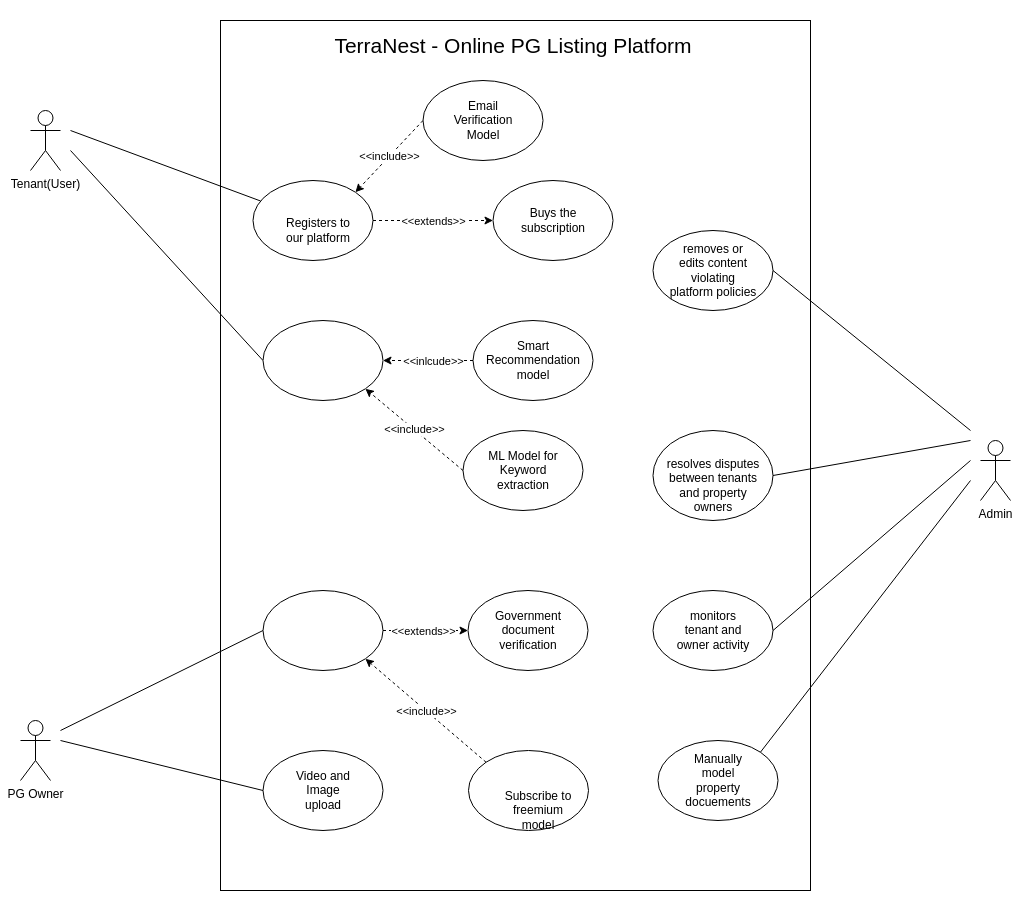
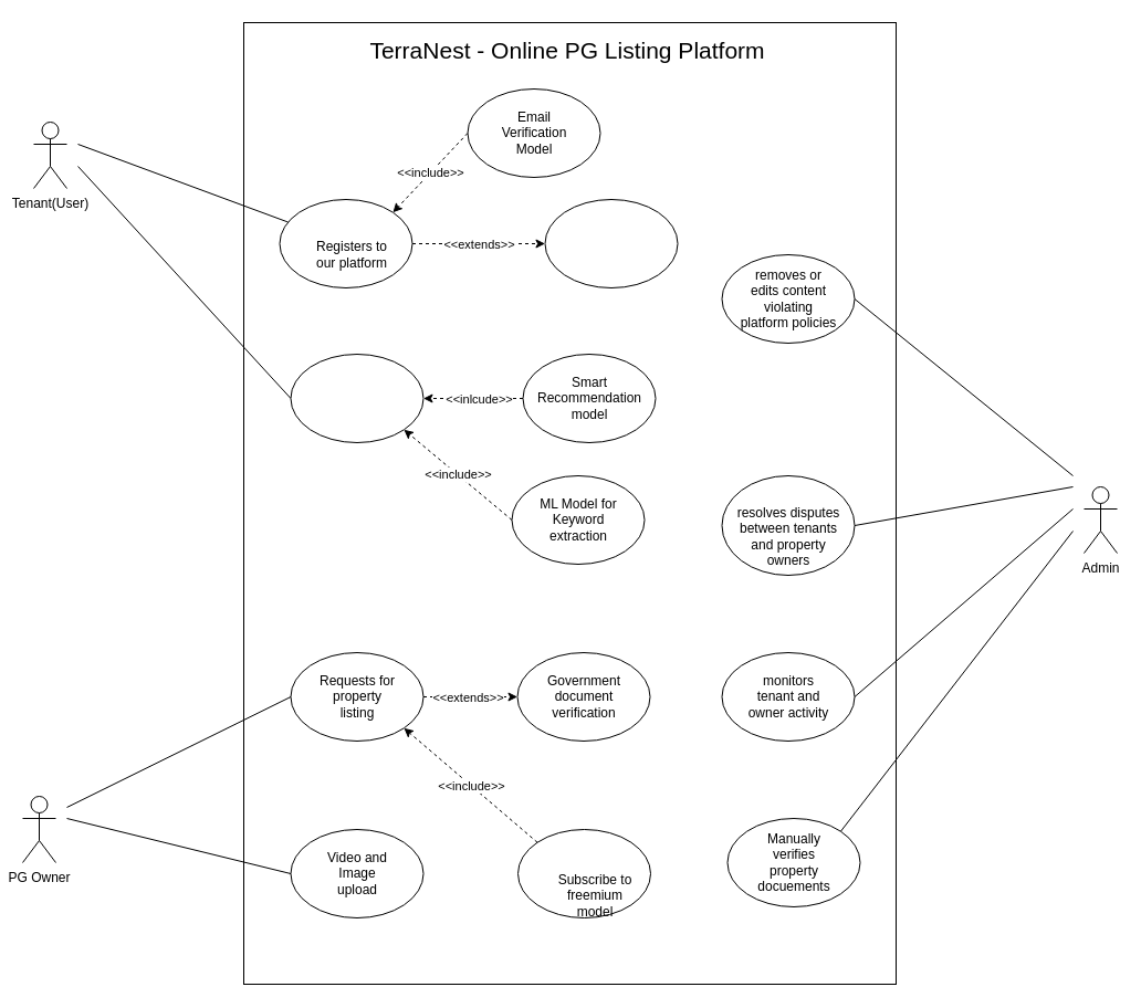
  <mxCell id="0" />
  <mxCell id="1" parent="0" />
  <mxCell id="2" value="" style="rounded=0;whiteSpace=wrap;html=1;" vertex="1" parent="1"><mxGeometry x="220" y="20" width="590" height="870" as="geometry" /></mxCell>
  <mxCell id="3" value="Tenant(User)" style="shape=umlActor;verticalLabelPosition=bottom;verticalAlign=top;html=1;outlineConnect=0;" vertex="1" parent="1"><mxGeometry x="30" y="110" width="30" height="60" as="geometry" /></mxCell>
  <mxCell id="4" value="" style="endArrow=none;html=1;rounded=0;" edge="1" parent="1" target="21"><mxGeometry width="50" height="50" relative="1" as="geometry"><mxPoint x="70" y="130" as="sourcePoint" /><mxPoint x="200" y="60" as="targetPoint" /></mxGeometry></mxCell>
  <mxCell id="5" value="" style="endArrow=none;html=1;rounded=0;entryX=0;entryY=0.5;entryDx=0;entryDy=0;" edge="1" parent="1" target="8"><mxGeometry width="50" height="50" relative="1" as="geometry"><mxPoint x="70" y="150" as="sourcePoint" /><mxPoint x="263" y="102" as="targetPoint" /></mxGeometry></mxCell>
  <mxCell id="6" value="" style="group" vertex="1" connectable="0" parent="1"><mxGeometry x="262.5" y="320" width="330" height="190" as="geometry" /></mxCell>
  <mxCell id="7" value="" style="group" vertex="1" connectable="0" parent="6"><mxGeometry width="120" height="80" as="geometry" /></mxCell>
  <mxCell id="8" value="" style="ellipse;whiteSpace=wrap;html=1;" vertex="1" parent="7"><mxGeometry width="120" height="80" as="geometry" /></mxCell>
  <mxCell id="9" value="" style="group" vertex="1" connectable="0" parent="6"><mxGeometry x="210" width="120" height="80" as="geometry" /></mxCell>
  <mxCell id="10" value="" style="ellipse;whiteSpace=wrap;html=1;" vertex="1" parent="9"><mxGeometry width="120" height="80" as="geometry" /></mxCell>
  <mxCell id="11" value="Smart Recommendation model" style="text;html=1;align=center;verticalAlign=middle;whiteSpace=wrap;rounded=0;" vertex="1" parent="9"><mxGeometry x="10" y="20" width="100" height="40" as="geometry" /></mxCell>
  <mxCell id="12" value="" style="group" vertex="1" connectable="0" parent="6"><mxGeometry x="200" y="110" width="120" height="80" as="geometry" /></mxCell>
  <mxCell id="13" value="" style="ellipse;whiteSpace=wrap;html=1;" vertex="1" parent="12"><mxGeometry width="120" height="80" as="geometry" /></mxCell>
  <mxCell id="14" value="ML Model for Keyword extraction" style="text;html=1;align=center;verticalAlign=middle;whiteSpace=wrap;rounded=0;" vertex="1" parent="12"><mxGeometry x="10" y="20" width="100" height="40" as="geometry" /></mxCell>
  <mxCell id="15" value="" style="endArrow=classic;html=1;rounded=0;exitX=0;exitY=0.5;exitDx=0;exitDy=0;dashed=1;" edge="1" parent="6" source="10"><mxGeometry relative="1" as="geometry"><mxPoint x="30" y="150" as="sourcePoint" /><mxPoint x="120" y="40" as="targetPoint" /></mxGeometry></mxCell>
  <mxCell id="16" value="Label" style="edgeLabel;resizable=0;html=1;;align=center;verticalAlign=middle;" connectable="0" vertex="1" parent="15"><mxGeometry relative="1" as="geometry" /></mxCell>
  <mxCell id="17" value="&amp;lt;&amp;lt;inlcude&amp;gt;&amp;gt;" style="edgeLabel;html=1;align=center;verticalAlign=middle;resizable=0;points=[];" vertex="1" connectable="0" parent="15"><mxGeometry x="0.014" y="1" relative="1" as="geometry"><mxPoint x="6" y="-1" as="offset" /></mxGeometry></mxCell>
  <mxCell id="18" value="" style="endArrow=classic;html=1;rounded=0;exitX=0;exitY=0.5;exitDx=0;exitDy=0;entryX=1;entryY=1;entryDx=0;entryDy=0;dashed=1;" edge="1" parent="6" source="13" target="8"><mxGeometry relative="1" as="geometry"><mxPoint x="220" y="50" as="sourcePoint" /><mxPoint x="120" y="50" as="targetPoint" /></mxGeometry></mxCell>
  <mxCell id="19" value="&amp;lt;&amp;lt;include&amp;gt;&amp;gt;" style="edgeLabel;resizable=0;html=1;;align=center;verticalAlign=middle;" connectable="0" vertex="1" parent="18"><mxGeometry relative="1" as="geometry" /></mxCell>
  <mxCell id="20" value="" style="group" vertex="1" connectable="0" parent="1"><mxGeometry x="252.5" y="180" width="360" height="80" as="geometry" /></mxCell>
  <mxCell id="21" value="" style="ellipse;whiteSpace=wrap;html=1;" vertex="1" parent="20"><mxGeometry width="120" height="80" as="geometry" /></mxCell>
  <mxCell id="22" value="Registers to our platform" style="text;html=1;align=center;verticalAlign=middle;whiteSpace=wrap;rounded=0;" vertex="1" parent="20"><mxGeometry x="25" y="30" width="80" height="40" as="geometry" /></mxCell>
  <mxCell id="23" value="" style="group" vertex="1" connectable="0" parent="20"><mxGeometry x="240" width="120" height="80" as="geometry" /></mxCell>
  <mxCell id="24" value="" style="ellipse;whiteSpace=wrap;html=1;" vertex="1" parent="23"><mxGeometry width="120" height="80" as="geometry" /></mxCell>
- <mxCell id="25" value="Buys the subscription" style="text;html=1;align=center;verticalAlign=middle;whiteSpace=wrap;rounded=0;" vertex="1" parent="23"><mxGeometry x="20" y="20" width="80" height="40" as="geometry" /></mxCell>
  <mxCell id="26" value="" style="endArrow=classic;html=1;rounded=0;exitX=1;exitY=0.5;exitDx=0;exitDy=0;entryX=0;entryY=0.5;entryDx=0;entryDy=0;dashed=1;" edge="1" parent="20" source="21" target="24"><mxGeometry relative="1" as="geometry"><mxPoint x="160" y="90" as="sourcePoint" /><mxPoint x="260" y="90" as="targetPoint" /></mxGeometry></mxCell>
  <mxCell id="27" value="Label" style="edgeLabel;resizable=0;html=1;;align=center;verticalAlign=middle;" connectable="0" vertex="1" parent="26"><mxGeometry relative="1" as="geometry" /></mxCell>
  <mxCell id="28" value="&amp;lt;&amp;lt;extends&amp;gt;&amp;gt;" style="edgeLabel;html=1;align=center;verticalAlign=middle;resizable=0;points=[];" vertex="1" connectable="0" parent="26"><mxGeometry x="-0.013" y="6" relative="1" as="geometry"><mxPoint x="1" y="6" as="offset" /></mxGeometry></mxCell>
  <mxCell id="29" value="" style="ellipse;whiteSpace=wrap;html=1;" vertex="1" parent="1"><mxGeometry x="422.5" y="80" width="120" height="80" as="geometry" /></mxCell>
  <mxCell id="30" value="Email Verification Model" style="text;html=1;align=center;verticalAlign=middle;whiteSpace=wrap;rounded=0;" vertex="1" parent="1"><mxGeometry x="442.5" y="100" width="80" height="40" as="geometry" /></mxCell>
  <mxCell id="31" value="" style="endArrow=classic;html=1;rounded=0;exitX=0;exitY=0.5;exitDx=0;exitDy=0;entryX=1;entryY=0;entryDx=0;entryDy=0;dashed=1;" edge="1" parent="1" source="29" target="21"><mxGeometry relative="1" as="geometry"><mxPoint x="472.5" y="480" as="sourcePoint" /><mxPoint x="375.5" y="398" as="targetPoint" /></mxGeometry></mxCell>
  <mxCell id="32" value="&amp;lt;&amp;lt;include&amp;gt;&amp;gt;" style="edgeLabel;resizable=0;html=1;;align=center;verticalAlign=middle;" connectable="0" vertex="1" parent="31"><mxGeometry relative="1" as="geometry" /></mxCell>
  <mxCell id="33" value="PG Owner" style="shape=umlActor;verticalLabelPosition=bottom;verticalAlign=top;html=1;outlineConnect=0;" vertex="1" parent="1"><mxGeometry x="20" y="720" width="30" height="60" as="geometry" /></mxCell>
  <mxCell id="34" value="" style="ellipse;whiteSpace=wrap;html=1;" vertex="1" parent="1"><mxGeometry x="262.5" y="590" width="120" height="80" as="geometry" /></mxCell>
+ <mxCell id="35" value="Requests for property listing" style="text;html=1;align=center;verticalAlign=middle;whiteSpace=wrap;rounded=0;" vertex="1" parent="1"><mxGeometry x="282.5" y="615" width="80" height="30" as="geometry" /></mxCell>
  <mxCell id="36" value="" style="ellipse;whiteSpace=wrap;html=1;" vertex="1" parent="1"><mxGeometry x="467.5" y="590" width="120" height="80" as="geometry" /></mxCell>
  <mxCell id="37" value="" style="endArrow=classic;html=1;rounded=0;exitX=1;exitY=0.5;exitDx=0;exitDy=0;dashed=1;entryX=0;entryY=0.5;entryDx=0;entryDy=0;" edge="1" parent="1" target="36"><mxGeometry relative="1" as="geometry"><mxPoint x="382.5" y="630" as="sourcePoint" /><mxPoint x="462.5" y="630" as="targetPoint" /></mxGeometry></mxCell>
  <mxCell id="38" value="Label" style="edgeLabel;resizable=0;html=1;;align=center;verticalAlign=middle;" connectable="0" vertex="1" parent="37"><mxGeometry relative="1" as="geometry" /></mxCell>
  <mxCell id="39" value="&amp;lt;&amp;lt;extends&amp;gt;&amp;gt;" style="edgeLabel;html=1;align=center;verticalAlign=middle;resizable=0;points=[];" vertex="1" connectable="0" parent="37"><mxGeometry x="-0.013" y="6" relative="1" as="geometry"><mxPoint x="-2" y="6" as="offset" /></mxGeometry></mxCell>
  <mxCell id="40" value="Government document verification" style="text;html=1;align=center;verticalAlign=middle;whiteSpace=wrap;rounded=0;" vertex="1" parent="1"><mxGeometry x="487.5" y="615" width="80" height="30" as="geometry" /></mxCell>
  <mxCell id="41" value="" style="endArrow=none;html=1;rounded=0;entryX=0;entryY=0.5;entryDx=0;entryDy=0;" edge="1" parent="1" target="34"><mxGeometry width="50" height="50" relative="1" as="geometry"><mxPoint x="60" y="730" as="sourcePoint" /><mxPoint x="110" y="690" as="targetPoint" /></mxGeometry></mxCell>
  <mxCell id="42" value="" style="ellipse;whiteSpace=wrap;html=1;" vertex="1" parent="1"><mxGeometry x="262.5" y="750" width="120" height="80" as="geometry" /></mxCell>
  <mxCell id="43" value="Video and Image upload" style="text;html=1;align=center;verticalAlign=middle;whiteSpace=wrap;rounded=0;" vertex="1" parent="1"><mxGeometry x="292.5" y="775" width="60" height="30" as="geometry" /></mxCell>
  <mxCell id="44" value="" style="endArrow=none;html=1;rounded=0;entryX=0;entryY=0.5;entryDx=0;entryDy=0;" edge="1" parent="1" target="42"><mxGeometry width="50" height="50" relative="1" as="geometry"><mxPoint x="60" y="740" as="sourcePoint" /><mxPoint x="260" y="590" as="targetPoint" /></mxGeometry></mxCell>
  <mxCell id="45" value="Admin" style="shape=umlActor;verticalLabelPosition=bottom;verticalAlign=top;html=1;outlineConnect=0;" vertex="1" parent="1"><mxGeometry x="980" y="440" width="30" height="60" as="geometry" /></mxCell>
  <mxCell id="46" value="" style="group" vertex="1" connectable="0" parent="1"><mxGeometry x="657.5" y="740" width="120" height="80" as="geometry" /></mxCell>
  <mxCell id="47" value="" style="ellipse;whiteSpace=wrap;html=1;" vertex="1" parent="46"><mxGeometry width="120" height="80" as="geometry" /></mxCell>
- <mxCell id="48" value="Manually model property docuements" style="text;html=1;align=center;verticalAlign=middle;whiteSpace=wrap;rounded=0;" vertex="1" parent="46"><mxGeometry x="20" y="25" width="80" height="30" as="geometry" /></mxCell>
+ <mxCell id="48" value="Manually verifies property docuements" style="text;html=1;align=center;verticalAlign=middle;whiteSpace=wrap;rounded=0;" vertex="1" parent="46"><mxGeometry x="20" y="25" width="80" height="30" as="geometry" /></mxCell>
  <mxCell id="49" value="" style="ellipse;whiteSpace=wrap;html=1;" vertex="1" parent="1"><mxGeometry x="652.5" y="590" width="120" height="80" as="geometry" /></mxCell>
  <mxCell id="50" value="monitors tenant and owner activity" style="text;html=1;align=center;verticalAlign=middle;whiteSpace=wrap;rounded=0;" vertex="1" parent="1"><mxGeometry x="672.5" y="615" width="80" height="30" as="geometry" /></mxCell>
  <mxCell id="51" value="" style="ellipse;whiteSpace=wrap;html=1;" vertex="1" parent="1"><mxGeometry x="652.5" y="430" width="120" height="90" as="geometry" /></mxCell>
  <mxCell id="52" value="resolves disputes between tenants and property owners" style="text;html=1;align=center;verticalAlign=middle;whiteSpace=wrap;rounded=0;" vertex="1" parent="1"><mxGeometry x="662.5" y="470" width="100" height="30" as="geometry" /></mxCell>
  <mxCell id="53" value="" style="ellipse;whiteSpace=wrap;html=1;" vertex="1" parent="1"><mxGeometry x="652.5" y="230" width="120" height="80" as="geometry" /></mxCell>
  <mxCell id="54" value="removes or edits content violating platform policies" style="text;html=1;align=center;verticalAlign=middle;whiteSpace=wrap;rounded=0;" vertex="1" parent="1"><mxGeometry x="667.5" y="255" width="90" height="30" as="geometry" /></mxCell>
  <mxCell id="55" value="" style="endArrow=none;html=1;rounded=0;exitX=1;exitY=0.5;exitDx=0;exitDy=0;" edge="1" parent="1" source="53"><mxGeometry width="50" height="50" relative="1" as="geometry"><mxPoint x="870" y="360" as="sourcePoint" /><mxPoint x="970" y="430" as="targetPoint" /></mxGeometry></mxCell>
  <mxCell id="56" value="" style="endArrow=none;html=1;rounded=0;exitX=1;exitY=0.5;exitDx=0;exitDy=0;" edge="1" parent="1" source="51"><mxGeometry width="50" height="50" relative="1" as="geometry"><mxPoint x="760" y="428" as="sourcePoint" /><mxPoint x="970" y="440" as="targetPoint" /></mxGeometry></mxCell>
  <mxCell id="57" value="" style="endArrow=none;html=1;rounded=0;exitX=1;exitY=0.5;exitDx=0;exitDy=0;" edge="1" parent="1" source="49"><mxGeometry width="50" height="50" relative="1" as="geometry"><mxPoint x="770" y="438" as="sourcePoint" /><mxPoint x="970" y="460" as="targetPoint" /></mxGeometry></mxCell>
  <mxCell id="58" value="" style="endArrow=none;html=1;rounded=0;exitX=1;exitY=0;exitDx=0;exitDy=0;" edge="1" parent="1" source="47"><mxGeometry width="50" height="50" relative="1" as="geometry"><mxPoint x="770" y="590" as="sourcePoint" /><mxPoint x="970" y="480" as="targetPoint" /></mxGeometry></mxCell>
  <mxCell id="59" value="TerraNest - Online PG Listing Platform" style="text;html=1;align=center;verticalAlign=middle;whiteSpace=wrap;rounded=0;fontSize=21;" vertex="1" parent="1"><mxGeometry x="296" y="30" width="434" height="30" as="geometry" /></mxCell>
  <mxCell id="60" value="" style="ellipse;whiteSpace=wrap;html=1;" vertex="1" parent="1"><mxGeometry x="468" y="750" width="120" height="80" as="geometry" /></mxCell>
  <mxCell id="61" value="Subscribe to freemium model" style="text;html=1;align=center;verticalAlign=middle;whiteSpace=wrap;rounded=0;" vertex="1" parent="1"><mxGeometry x="498" y="795" width="80" height="30" as="geometry" /></mxCell>
  <mxCell id="62" value="" style="endArrow=classic;html=1;rounded=0;exitX=0;exitY=0;exitDx=0;exitDy=0;entryX=1;entryY=1;entryDx=0;entryDy=0;dashed=1;" edge="1" parent="1" source="60" target="34"><mxGeometry relative="1" as="geometry"><mxPoint x="472.5" y="480" as="sourcePoint" /><mxPoint x="374.5" y="398" as="targetPoint" /></mxGeometry></mxCell>
  <mxCell id="63" value="&amp;lt;&amp;lt;include&amp;gt;&amp;gt;" style="edgeLabel;resizable=0;html=1;;align=center;verticalAlign=middle;" connectable="0" vertex="1" parent="62"><mxGeometry relative="1" as="geometry" /></mxCell>
